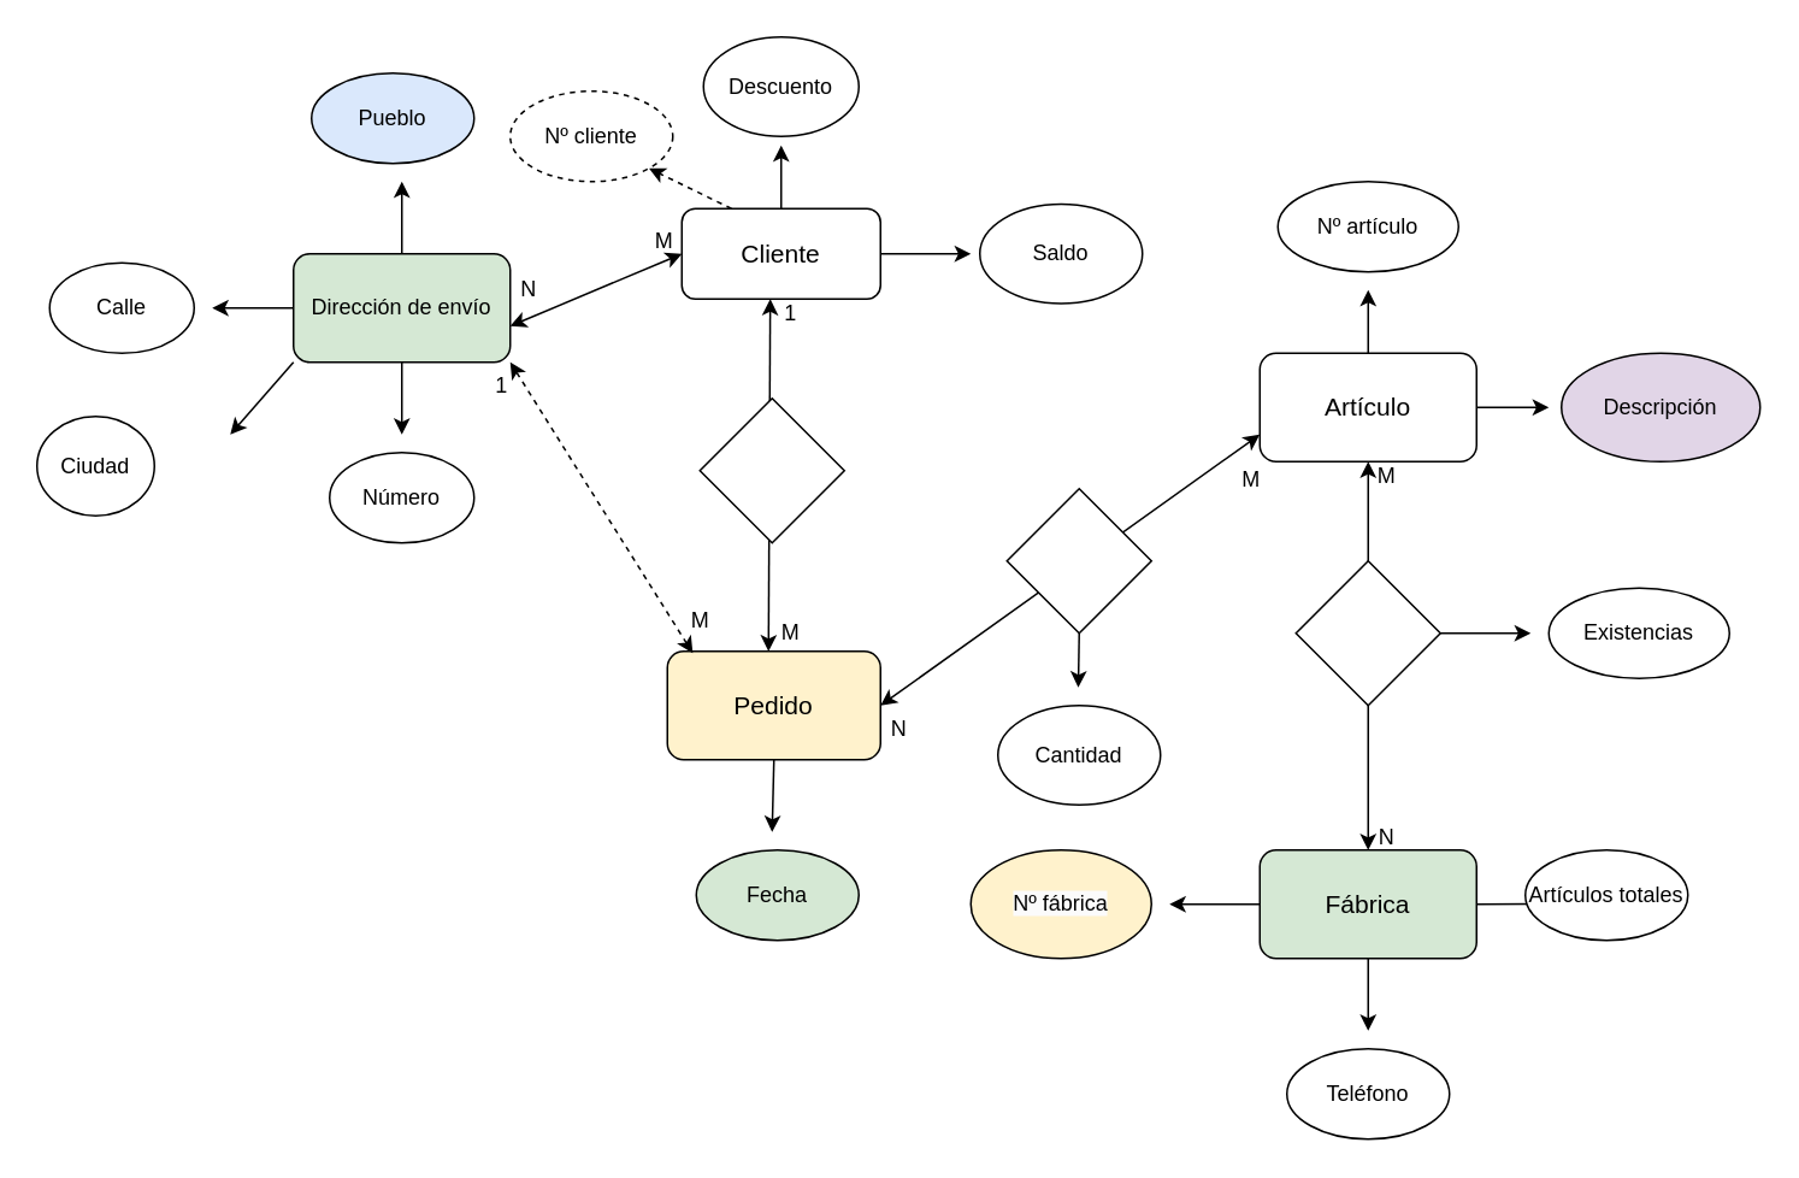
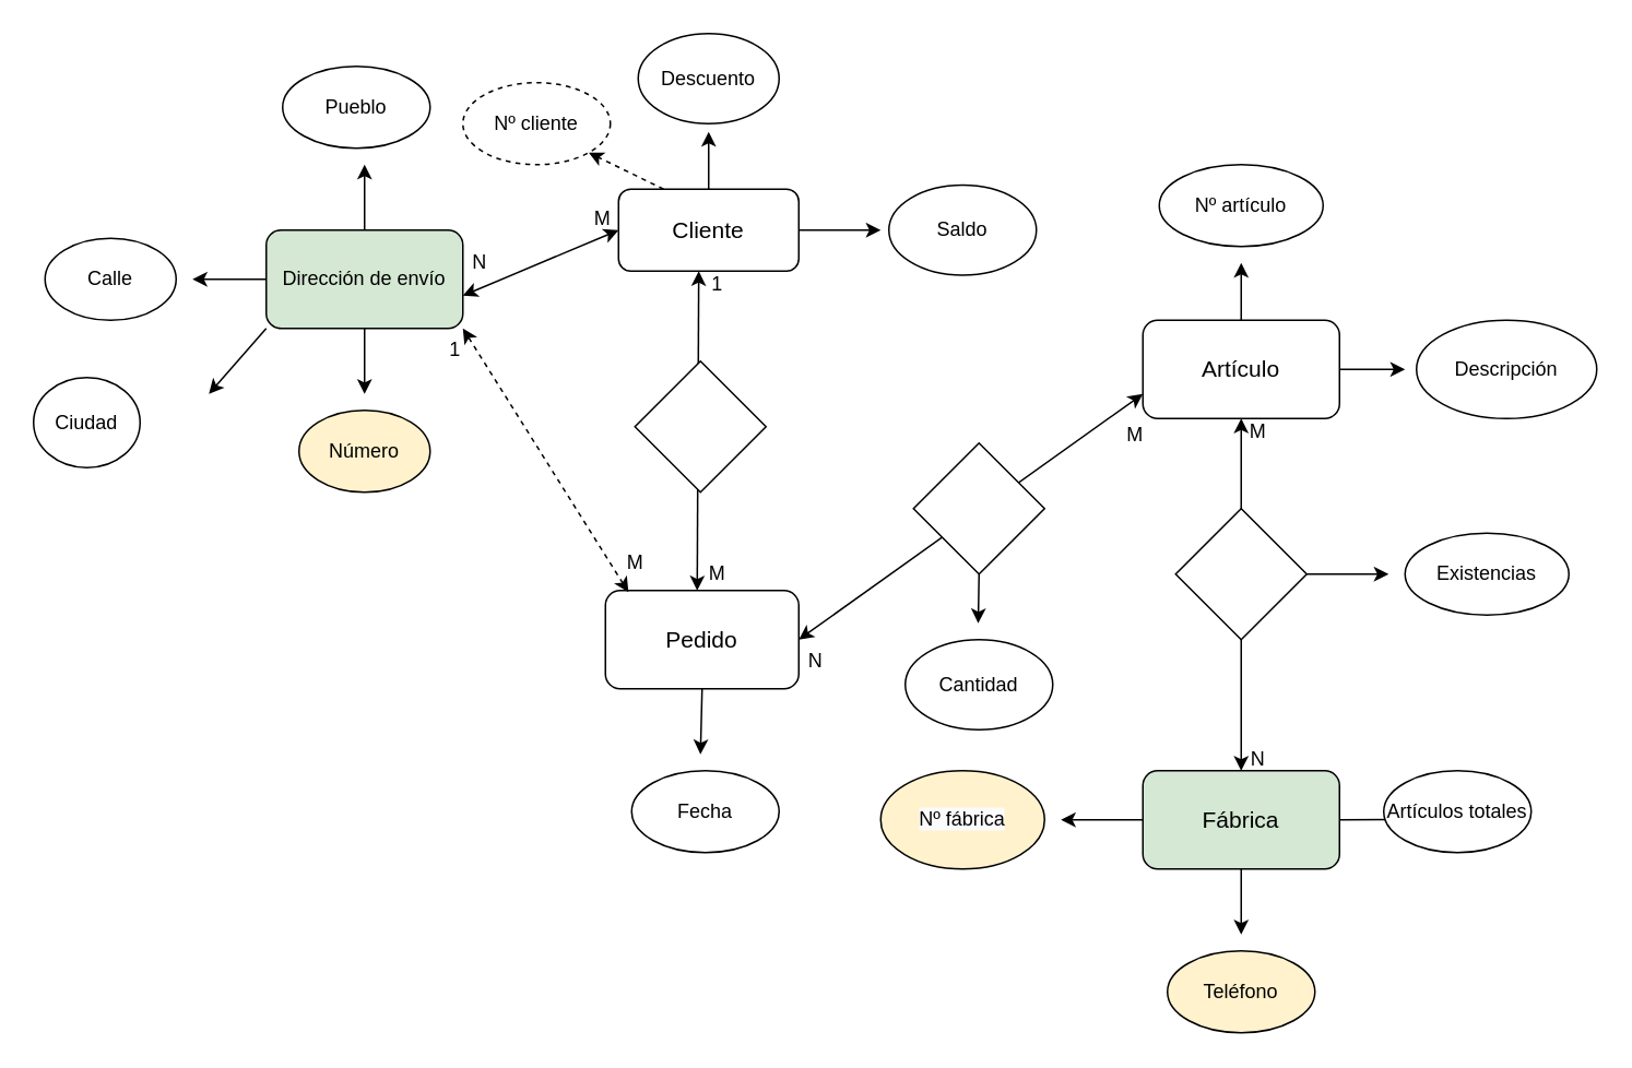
  <mxCell id="0" />
  <mxCell id="1" parent="0" />
  <mxCell id="2" style="edgeStyle=none;html=1;exitX=0.5;exitY=0;exitDx=0;exitDy=0;" edge="1" parent="1" source="5"><mxGeometry relative="1" as="geometry"><mxPoint x="432" y="80" as="targetPoint" /></mxGeometry></mxCell>
  <mxCell id="3" style="edgeStyle=none;html=1;exitX=1;exitY=0.5;exitDx=0;exitDy=0;" edge="1" parent="1" source="5"><mxGeometry relative="1" as="geometry"><mxPoint x="537" y="140" as="targetPoint" /></mxGeometry></mxCell>
  <mxCell id="4" style="edgeStyle=none;html=1;exitX=0.25;exitY=0;exitDx=0;exitDy=0;entryX=1;entryY=1;entryDx=0;entryDy=0;dashed=1;" edge="1" parent="1" source="5" target="6"><mxGeometry relative="1" as="geometry" /></mxCell>
  <mxCell id="5" value="&lt;font style=&quot;font-size: 14px;&quot;&gt;Cliente&lt;/font&gt;" style="rounded=1;whiteSpace=wrap;html=1;" parent="1" vertex="1"><mxGeometry x="377" y="115" width="110" height="50" as="geometry" /></mxCell>
  <mxCell id="6" value="Nº cliente" style="ellipse;whiteSpace=wrap;html=1;dashed=1;" parent="1" vertex="1"><mxGeometry x="282" y="50" width="90" height="50" as="geometry" /></mxCell>
  <mxCell id="7" value="Saldo" style="ellipse;whiteSpace=wrap;html=1;" parent="1" vertex="1"><mxGeometry x="542" y="112.5" width="90" height="55" as="geometry" /></mxCell>
  <mxCell id="8" value="Descuento" style="ellipse;whiteSpace=wrap;html=1;" parent="1" vertex="1"><mxGeometry x="389" y="20" width="86" height="55" as="geometry" /></mxCell>
  <mxCell id="9" style="edgeStyle=none;html=1;exitX=0.5;exitY=0;exitDx=0;exitDy=0;" edge="1" parent="1" source="11"><mxGeometry relative="1" as="geometry"><mxPoint x="757" y="160" as="targetPoint" /></mxGeometry></mxCell>
  <mxCell id="10" style="edgeStyle=none;html=1;exitX=1;exitY=0.5;exitDx=0;exitDy=0;" edge="1" parent="1" source="11"><mxGeometry relative="1" as="geometry"><mxPoint x="857" y="225" as="targetPoint" /></mxGeometry></mxCell>
  <mxCell id="11" value="&lt;font style=&quot;font-size: 14px;&quot;&gt;Artículo&lt;/font&gt;" style="rounded=1;whiteSpace=wrap;html=1;" parent="1" vertex="1"><mxGeometry x="697" y="195" width="120" height="60" as="geometry" /></mxCell>
  <mxCell id="12" value="Nº artículo" style="ellipse;whiteSpace=wrap;html=1;" parent="1" vertex="1"><mxGeometry x="707" y="100" width="100" height="50" as="geometry" /></mxCell>
  <mxCell id="13" style="edgeStyle=none;html=1;exitX=0;exitY=0.5;exitDx=0;exitDy=0;" edge="1" parent="1" source="16"><mxGeometry relative="1" as="geometry"><mxPoint x="647" y="500" as="targetPoint" /></mxGeometry></mxCell>
  <mxCell id="14" style="edgeStyle=none;html=1;exitX=0.5;exitY=1;exitDx=0;exitDy=0;" edge="1" parent="1" source="16"><mxGeometry relative="1" as="geometry"><mxPoint x="757" y="570" as="targetPoint" /></mxGeometry></mxCell>
  <mxCell id="15" style="edgeStyle=none;html=1;exitX=1;exitY=0.5;exitDx=0;exitDy=0;" edge="1" parent="1" source="16"><mxGeometry relative="1" as="geometry"><mxPoint x="867" y="499.75" as="targetPoint" /></mxGeometry></mxCell>
  <mxCell id="16" value="&lt;font style=&quot;font-size: 14px;&quot;&gt;Fábrica&lt;/font&gt;" style="rounded=1;whiteSpace=wrap;html=1;fillColor=#d5e8d4;" parent="1" vertex="1"><mxGeometry x="697" y="470" width="120" height="60" as="geometry" /></mxCell>
- <mxCell id="17" value="Descripción" style="ellipse;whiteSpace=wrap;html=1;fillColor=#e1d5e7;" parent="1" vertex="1"><mxGeometry x="864" y="195" width="110" height="60" as="geometry" /></mxCell>
+ <mxCell id="17" value="Descripción" style="ellipse;whiteSpace=wrap;html=1;" parent="1" vertex="1"><mxGeometry x="864" y="195" width="110" height="60" as="geometry" /></mxCell>
  <mxCell id="18" value="Existencias" style="ellipse;whiteSpace=wrap;html=1;" parent="1" vertex="1"><mxGeometry x="857" y="325" width="100" height="50" as="geometry" /></mxCell>
  <mxCell id="19" style="edgeStyle=none;html=1;exitX=0.5;exitY=1;exitDx=0;exitDy=0;" edge="1" parent="1" source="20"><mxGeometry relative="1" as="geometry"><mxPoint x="427" y="460" as="targetPoint" /></mxGeometry></mxCell>
- <mxCell id="20" value="&lt;font style=&quot;font-size: 14px;&quot;&gt;Pedido&lt;/font&gt;" style="rounded=1;whiteSpace=wrap;html=1;fillColor=#fff2cc;" parent="1" vertex="1"><mxGeometry x="369" y="360" width="118" height="60" as="geometry" /></mxCell>
- <mxCell id="21" value="Fecha" style="ellipse;whiteSpace=wrap;html=1;fillColor=#d5e8d4;" parent="1" vertex="1"><mxGeometry x="385" y="470" width="90" height="50" as="geometry" /></mxCell>
- <mxCell id="22" value="Número" style="ellipse;whiteSpace=wrap;html=1;" parent="1" vertex="1"><mxGeometry x="182" y="250" width="80" height="50" as="geometry" /></mxCell>
+ <mxCell id="20" value="&lt;font style=&quot;font-size: 14px;&quot;&gt;Pedido&lt;/font&gt;" style="rounded=1;whiteSpace=wrap;html=1;" parent="1" vertex="1"><mxGeometry x="369" y="360" width="118" height="60" as="geometry" /></mxCell>
+ <mxCell id="21" value="Fecha" style="ellipse;whiteSpace=wrap;html=1;" parent="1" vertex="1"><mxGeometry x="385" y="470" width="90" height="50" as="geometry" /></mxCell>
+ <mxCell id="22" value="Número" style="ellipse;whiteSpace=wrap;html=1;fillColor=#fff2cc;" parent="1" vertex="1"><mxGeometry x="182" y="250" width="80" height="50" as="geometry" /></mxCell>
  <mxCell id="23" value="Calle" style="ellipse;whiteSpace=wrap;html=1;" parent="1" vertex="1"><mxGeometry x="27" y="145" width="80" height="50" as="geometry" /></mxCell>
- <mxCell id="24" value="Pueblo" style="ellipse;whiteSpace=wrap;html=1;fillColor=#dae8fc;" parent="1" vertex="1"><mxGeometry x="172" y="40" width="90" height="50" as="geometry" /></mxCell>
+ <mxCell id="24" value="Pueblo" style="ellipse;whiteSpace=wrap;html=1;" parent="1" vertex="1"><mxGeometry x="172" y="40" width="90" height="50" as="geometry" /></mxCell>
  <mxCell id="25" value="Ciudad" style="ellipse;whiteSpace=wrap;html=1;" parent="1" vertex="1"><mxGeometry x="20" y="230" width="65" height="55" as="geometry" /></mxCell>
  <mxCell id="26" value="Cantidad" style="ellipse;whiteSpace=wrap;html=1;" parent="1" vertex="1"><mxGeometry x="552" y="390" width="90" height="55" as="geometry" /></mxCell>
  <mxCell id="27" value="&lt;meta charset=&quot;utf-8&quot;&gt;&lt;span style=&quot;color: rgb(0, 0, 0); font-family: Helvetica; font-size: 12px; font-style: normal; font-variant-ligatures: normal; font-variant-caps: normal; font-weight: 400; letter-spacing: normal; orphans: 2; text-align: center; text-indent: 0px; text-transform: none; widows: 2; word-spacing: 0px; -webkit-text-stroke-width: 0px; white-space: normal; background-color: rgb(251, 251, 251); text-decoration-thickness: initial; text-decoration-style: initial; text-decoration-color: initial; display: inline !important; float: none;&quot;&gt;Nº fábrica&lt;/span&gt;" style="ellipse;whiteSpace=wrap;html=1;fillColor=#fff2cc;" parent="1" vertex="1"><mxGeometry x="537" y="470" width="100" height="60" as="geometry" /></mxCell>
- <mxCell id="28" value="Teléfono" style="ellipse;whiteSpace=wrap;html=1;" parent="1" vertex="1"><mxGeometry x="712" y="580" width="90" height="50" as="geometry" /></mxCell>
+ <mxCell id="28" value="Teléfono" style="ellipse;whiteSpace=wrap;html=1;fillColor=#fff2cc;" parent="1" vertex="1"><mxGeometry x="712" y="580" width="90" height="50" as="geometry" /></mxCell>
  <mxCell id="29" value="Artículos totales" style="ellipse;whiteSpace=wrap;html=1;" parent="1" vertex="1"><mxGeometry x="844" y="470" width="90" height="50" as="geometry" /></mxCell>
  <mxCell id="30" value="" style="endArrow=classic;startArrow=classic;html=1;entryX=0.5;entryY=1;entryDx=0;entryDy=0;" edge="1" parent="1" target="11"><mxGeometry width="50" height="50" relative="1" as="geometry"><mxPoint x="757" y="470" as="sourcePoint" /><mxPoint x="757" y="260" as="targetPoint" /></mxGeometry></mxCell>
  <mxCell id="31" style="edgeStyle=none;html=1;exitX=1;exitY=0.5;exitDx=0;exitDy=0;" edge="1" parent="1" source="32"><mxGeometry relative="1" as="geometry"><mxPoint x="847" y="350" as="targetPoint" /></mxGeometry></mxCell>
  <mxCell id="32" value="" style="rhombus;whiteSpace=wrap;html=1;" vertex="1" parent="1"><mxGeometry x="717" y="310" width="80" height="80" as="geometry" /></mxCell>
  <mxCell id="33" value="" style="endArrow=classic;startArrow=classic;html=1;entryX=0.445;entryY=1;entryDx=0;entryDy=0;entryPerimeter=0;" edge="1" parent="1" target="5"><mxGeometry width="50" height="50" relative="1" as="geometry"><mxPoint x="425" y="360" as="sourcePoint" /><mxPoint x="475" y="310" as="targetPoint" /></mxGeometry></mxCell>
  <mxCell id="34" value="" style="rhombus;whiteSpace=wrap;html=1;" vertex="1" parent="1"><mxGeometry x="387" y="220" width="80" height="80" as="geometry" /></mxCell>
  <mxCell id="35" style="edgeStyle=none;html=1;exitX=0.5;exitY=1;exitDx=0;exitDy=0;" edge="1" parent="1" source="39"><mxGeometry relative="1" as="geometry"><mxPoint x="222" y="240" as="targetPoint" /></mxGeometry></mxCell>
  <mxCell id="36" style="edgeStyle=none;html=1;exitX=0;exitY=0.5;exitDx=0;exitDy=0;" edge="1" parent="1" source="39"><mxGeometry relative="1" as="geometry"><mxPoint x="117" y="170" as="targetPoint" /></mxGeometry></mxCell>
  <mxCell id="37" style="edgeStyle=none;html=1;exitX=0.5;exitY=0;exitDx=0;exitDy=0;" edge="1" parent="1" source="39"><mxGeometry relative="1" as="geometry"><mxPoint x="222" y="100" as="targetPoint" /></mxGeometry></mxCell>
  <mxCell id="38" style="edgeStyle=none;html=1;exitX=0;exitY=1;exitDx=0;exitDy=0;" edge="1" parent="1" source="39"><mxGeometry relative="1" as="geometry"><mxPoint x="127" y="240" as="targetPoint" /></mxGeometry></mxCell>
  <mxCell id="39" value="Dirección de envío" style="rounded=1;whiteSpace=wrap;html=1;fillColor=#d5e8d4;" vertex="1" parent="1"><mxGeometry x="162" y="140" width="120" height="60" as="geometry" /></mxCell>
  <mxCell id="40" value="" style="endArrow=classic;startArrow=classic;html=1;entryX=0;entryY=0.5;entryDx=0;entryDy=0;" edge="1" parent="1" target="5"><mxGeometry width="50" height="50" relative="1" as="geometry"><mxPoint x="282" y="180" as="sourcePoint" /><mxPoint x="332" y="130" as="targetPoint" /></mxGeometry></mxCell>
  <mxCell id="41" value="" style="endArrow=classic;startArrow=classic;html=1;entryX=1;entryY=1;entryDx=0;entryDy=0;exitX=0.119;exitY=0.017;exitDx=0;exitDy=0;exitPerimeter=0;dashed=1;" edge="1" parent="1" source="20" target="39"><mxGeometry width="50" height="50" relative="1" as="geometry"><mxPoint x="307" y="340" as="sourcePoint" /><mxPoint x="357" y="290" as="targetPoint" /></mxGeometry></mxCell>
  <mxCell id="42" value="N" style="text;html=1;align=center;verticalAlign=middle;resizable=0;points=[];autosize=1;strokeColor=none;fillColor=none;" vertex="1" parent="1"><mxGeometry x="277" y="145" width="30" height="30" as="geometry" /></mxCell>
  <mxCell id="43" value="N" style="text;html=1;align=center;verticalAlign=middle;resizable=0;points=[];autosize=1;strokeColor=none;fillColor=none;" vertex="1" parent="1"><mxGeometry x="752" y="448" width="30" height="30" as="geometry" /></mxCell>
  <mxCell id="44" value="M" style="text;html=1;align=center;verticalAlign=middle;resizable=0;points=[];autosize=1;strokeColor=none;fillColor=none;" vertex="1" parent="1"><mxGeometry x="752" y="248" width="30" height="30" as="geometry" /></mxCell>
  <mxCell id="45" value="1" style="text;html=1;align=center;verticalAlign=middle;resizable=0;points=[];autosize=1;strokeColor=none;fillColor=none;" vertex="1" parent="1"><mxGeometry x="262" y="198" width="30" height="30" as="geometry" /></mxCell>
  <mxCell id="46" value="M" style="text;html=1;align=center;verticalAlign=middle;resizable=0;points=[];autosize=1;strokeColor=none;fillColor=none;" vertex="1" parent="1"><mxGeometry x="352" y="118" width="30" height="30" as="geometry" /></mxCell>
  <mxCell id="47" value="M" style="text;html=1;align=center;verticalAlign=middle;resizable=0;points=[];autosize=1;strokeColor=none;fillColor=none;" vertex="1" parent="1"><mxGeometry x="372" y="328" width="30" height="30" as="geometry" /></mxCell>
  <mxCell id="48" value="" style="endArrow=classic;startArrow=classic;html=1;entryX=0;entryY=0.75;entryDx=0;entryDy=0;" edge="1" parent="1" target="11"><mxGeometry width="50" height="50" relative="1" as="geometry"><mxPoint x="487" y="390" as="sourcePoint" /><mxPoint x="677" y="250" as="targetPoint" /></mxGeometry></mxCell>
  <mxCell id="49" style="edgeStyle=none;html=1;exitX=0.5;exitY=1;exitDx=0;exitDy=0;" edge="1" parent="1" source="50"><mxGeometry relative="1" as="geometry"><mxPoint x="596.5" y="380" as="targetPoint" /></mxGeometry></mxCell>
  <mxCell id="50" value="" style="rhombus;whiteSpace=wrap;html=1;" vertex="1" parent="1"><mxGeometry x="557" y="270" width="80" height="80" as="geometry" /></mxCell>
  <mxCell id="51" value="M" style="text;html=1;align=center;verticalAlign=middle;resizable=0;points=[];autosize=1;strokeColor=none;fillColor=none;" vertex="1" parent="1"><mxGeometry x="677" y="250" width="30" height="30" as="geometry" /></mxCell>
  <mxCell id="52" value="N" style="text;html=1;align=center;verticalAlign=middle;resizable=0;points=[];autosize=1;strokeColor=none;fillColor=none;" vertex="1" parent="1"><mxGeometry x="482" y="388" width="30" height="30" as="geometry" /></mxCell>
  <mxCell id="53" value="1" style="text;html=1;align=center;verticalAlign=middle;resizable=0;points=[];autosize=1;strokeColor=none;fillColor=none;" vertex="1" parent="1"><mxGeometry x="422" y="158" width="30" height="30" as="geometry" /></mxCell>
  <mxCell id="54" value="M" style="text;html=1;align=center;verticalAlign=middle;resizable=0;points=[];autosize=1;strokeColor=none;fillColor=none;" vertex="1" parent="1"><mxGeometry x="422" y="335" width="30" height="30" as="geometry" /></mxCell>
